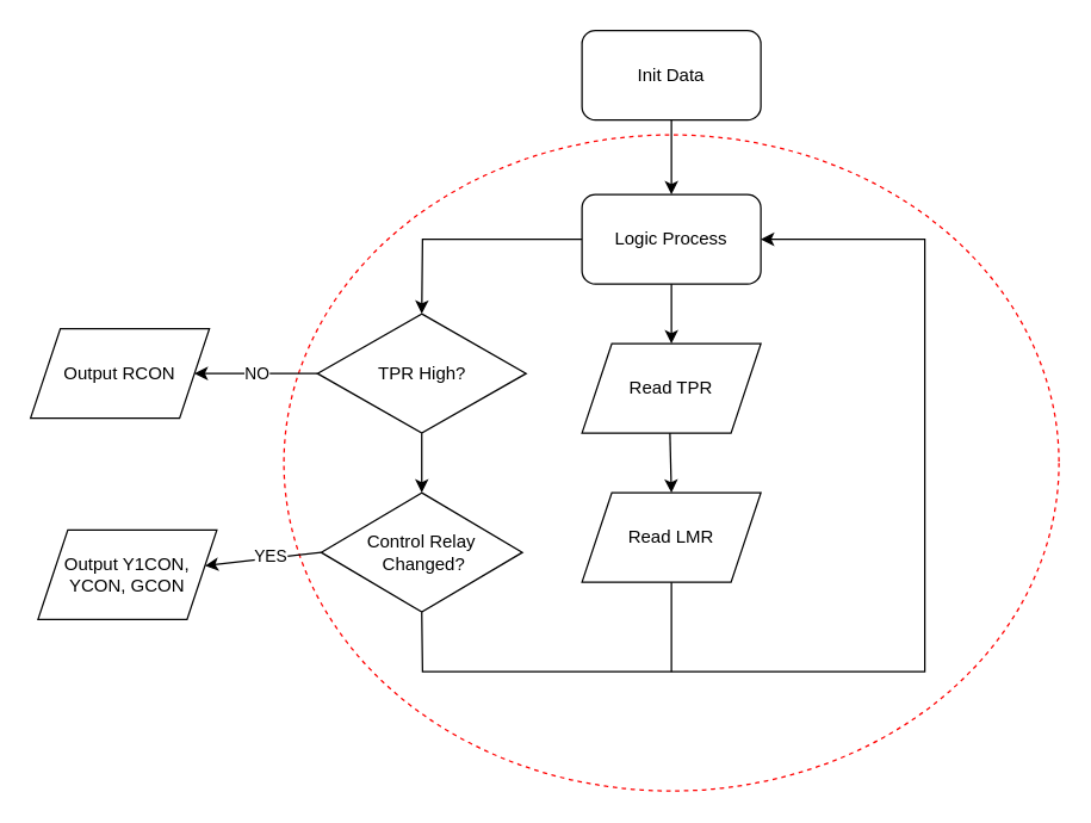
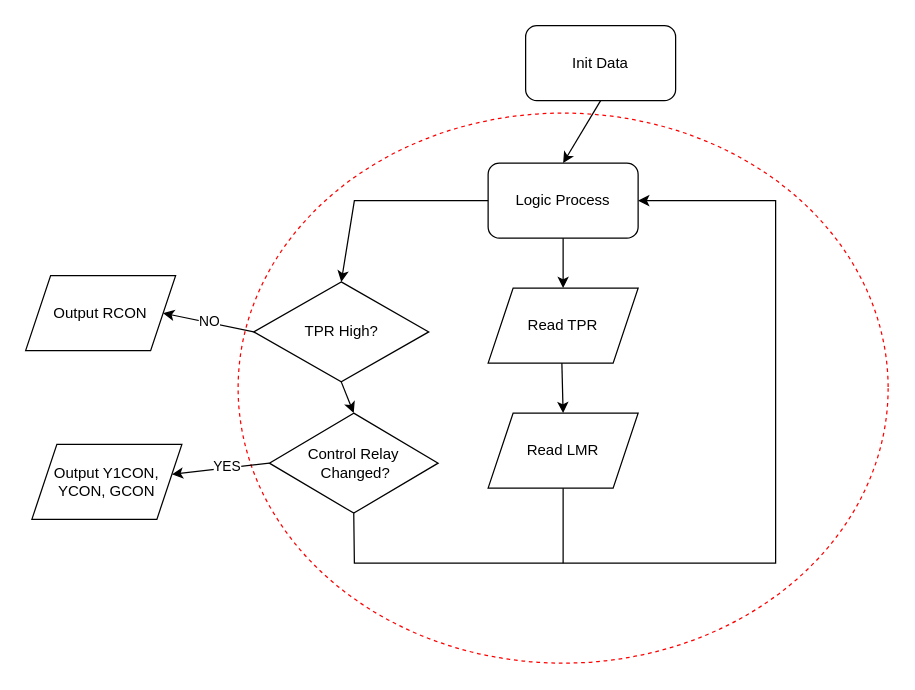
  <mxCell id="0" />
  <mxCell id="1" parent="0" />
  <mxCell id="2" value="" style="ellipse;whiteSpace=wrap;html=1;strokeColor=#FF0000;dashed=1;" vertex="1" parent="1"><mxGeometry x="190" y="90" width="520" height="440" as="geometry" /></mxCell>
  <mxCell id="3" value="Read TPR" style="shape=parallelogram;perimeter=parallelogramPerimeter;whiteSpace=wrap;html=1;fixedSize=1;" vertex="1" parent="1"><mxGeometry x="390" y="230" width="120" height="60" as="geometry" /></mxCell>
- <mxCell id="4" value="Init Data" style="rounded=1;whiteSpace=wrap;html=1;" vertex="1" parent="1"><mxGeometry x="390" y="20" width="120" height="60" as="geometry" /></mxCell>
+ <mxCell id="4" value="Init Data" style="rounded=1;whiteSpace=wrap;html=1;" vertex="1" parent="1"><mxGeometry x="420" y="20" width="120" height="60" as="geometry" /></mxCell>
  <mxCell id="5" value="Read LMR" style="shape=parallelogram;perimeter=parallelogramPerimeter;whiteSpace=wrap;html=1;fixedSize=1;" vertex="1" parent="1"><mxGeometry x="390" y="330" width="120" height="60" as="geometry" /></mxCell>
  <mxCell id="6" value="Logic Process" style="rounded=1;whiteSpace=wrap;html=1;" vertex="1" parent="1"><mxGeometry x="390" y="130" width="120" height="60" as="geometry" /></mxCell>
- <mxCell id="7" value="TPR High?" style="rhombus;whiteSpace=wrap;html=1;" vertex="1" parent="1"><mxGeometry x="212.5" y="210" width="140" height="80" as="geometry" /></mxCell>
+ <mxCell id="7" value="TPR High?" style="rhombus;whiteSpace=wrap;html=1;" vertex="1" parent="1"><mxGeometry x="202.5" y="225" width="140" height="80" as="geometry" /></mxCell>
  <mxCell id="8" value="" style="endArrow=classic;html=1;rounded=0;entryX=1;entryY=0.5;entryDx=0;entryDy=0;exitX=0.5;exitY=1;exitDx=0;exitDy=0;" edge="1" parent="1" source="13" target="6"><mxGeometry width="50" height="50" relative="1" as="geometry"><mxPoint x="280" y="430" as="sourcePoint" /><mxPoint x="520" y="160" as="targetPoint" /><Array as="points"><mxPoint x="283" y="450" /><mxPoint x="450" y="450" /><mxPoint x="620" y="450" /><mxPoint x="620" y="160" /></Array></mxGeometry></mxCell>
  <mxCell id="9" value="Output RCON" style="shape=parallelogram;perimeter=parallelogramPerimeter;whiteSpace=wrap;html=1;fixedSize=1;" vertex="1" parent="1"><mxGeometry x="20" y="220" width="120" height="60" as="geometry" /></mxCell>
  <mxCell id="10" value="" style="endArrow=classic;html=1;rounded=0;exitX=0;exitY=0.5;exitDx=0;exitDy=0;entryX=1;entryY=0.5;entryDx=0;entryDy=0;" edge="1" parent="1" source="7" target="9"><mxGeometry width="50" height="50" relative="1" as="geometry"><mxPoint x="150" y="240" as="sourcePoint" /><mxPoint x="150" y="340" as="targetPoint" /></mxGeometry></mxCell>
  <mxCell id="11" value="NO" style="edgeLabel;html=1;align=center;verticalAlign=middle;resizable=0;points=[];" vertex="1" connectable="0" parent="10"><mxGeometry x="-0.007" y="-1" relative="1" as="geometry"><mxPoint as="offset" /></mxGeometry></mxCell>
  <mxCell id="12" value="" style="endArrow=classic;html=1;rounded=0;exitX=0;exitY=0.5;exitDx=0;exitDy=0;entryX=0.5;entryY=0;entryDx=0;entryDy=0;" edge="1" parent="1" source="6" target="7"><mxGeometry width="50" height="50" relative="1" as="geometry"><mxPoint x="290" y="170" as="sourcePoint" /><mxPoint x="210" y="280" as="targetPoint" /><Array as="points"><mxPoint x="283" y="160" /></Array></mxGeometry></mxCell>
  <mxCell id="13" value="Control Relay&lt;br&gt;&amp;nbsp;Changed?" style="rhombus;whiteSpace=wrap;html=1;" vertex="1" parent="1"><mxGeometry x="215" y="330" width="135" height="80" as="geometry" /></mxCell>
  <mxCell id="14" value="" style="endArrow=classic;html=1;rounded=0;exitX=0.5;exitY=1;exitDx=0;exitDy=0;entryX=0.5;entryY=0;entryDx=0;entryDy=0;" edge="1" parent="1" source="4" target="6"><mxGeometry width="50" height="50" relative="1" as="geometry"><mxPoint x="440" y="110" as="sourcePoint" /><mxPoint x="490" y="60" as="targetPoint" /></mxGeometry></mxCell>
  <mxCell id="15" value="" style="endArrow=classic;html=1;rounded=0;entryX=0.5;entryY=0;entryDx=0;entryDy=0;" edge="1" parent="1" target="3"><mxGeometry width="50" height="50" relative="1" as="geometry"><mxPoint x="450" y="190" as="sourcePoint" /><mxPoint x="450" y="220" as="targetPoint" /></mxGeometry></mxCell>
  <mxCell id="16" value="" style="endArrow=classic;html=1;rounded=0;entryX=0.5;entryY=0;entryDx=0;entryDy=0;" edge="1" parent="1" target="5"><mxGeometry width="50" height="50" relative="1" as="geometry"><mxPoint x="449" y="290" as="sourcePoint" /><mxPoint x="450" y="330" as="targetPoint" /></mxGeometry></mxCell>
  <mxCell id="17" value="" style="endArrow=classic;html=1;rounded=0;entryX=0.5;entryY=0;entryDx=0;entryDy=0;exitX=0.5;exitY=1;exitDx=0;exitDy=0;" edge="1" parent="1" source="7" target="13"><mxGeometry width="50" height="50" relative="1" as="geometry"><mxPoint x="270" y="300" as="sourcePoint" /><mxPoint x="270" y="320" as="targetPoint" /></mxGeometry></mxCell>
  <mxCell id="18" value="Output Y1CON, YCON, GCON" style="shape=parallelogram;perimeter=parallelogramPerimeter;whiteSpace=wrap;html=1;fixedSize=1;" vertex="1" parent="1"><mxGeometry x="25" y="355" width="120" height="60" as="geometry" /></mxCell>
  <mxCell id="19" value="" style="endArrow=classic;html=1;rounded=0;exitX=0;exitY=0.5;exitDx=0;exitDy=0;" edge="1" parent="1" source="13" target="18"><mxGeometry width="50" height="50" relative="1" as="geometry"><mxPoint x="210" y="370" as="sourcePoint" /><mxPoint x="480" y="260" as="targetPoint" /></mxGeometry></mxCell>
  <mxCell id="20" value="YES" style="edgeLabel;html=1;align=center;verticalAlign=middle;resizable=0;points=[];" vertex="1" connectable="0" parent="19"><mxGeometry x="-0.102" y="-2" relative="1" as="geometry"><mxPoint as="offset" /></mxGeometry></mxCell>
  <mxCell id="21" value="" style="endArrow=none;html=1;rounded=0;exitX=0.5;exitY=1;exitDx=0;exitDy=0;" edge="1" parent="1" source="5"><mxGeometry width="50" height="50" relative="1" as="geometry"><mxPoint x="420" y="310" as="sourcePoint" /><mxPoint x="450" y="450" as="targetPoint" /></mxGeometry></mxCell>
